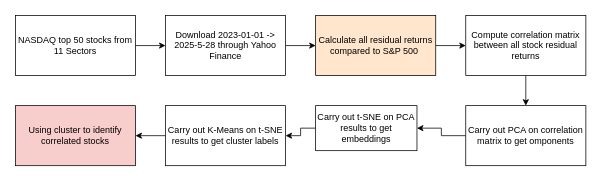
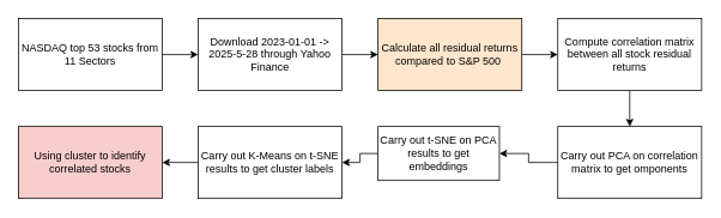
  <mxCell id="0" />
  <mxCell id="1" parent="0" />
  <mxCell id="2" style="edgeStyle=orthogonalEdgeStyle;rounded=0;orthogonalLoop=1;jettySize=auto;html=1;" edge="1" parent="1" source="3" target="5"><mxGeometry relative="1" as="geometry" /></mxCell>
- <mxCell id="3" value="NASDAQ top 50 stocks from 11 Sectors" style="rounded=0;whiteSpace=wrap;html=1;" vertex="1" parent="1"><mxGeometry x="20" y="20" width="160" height="80" as="geometry" /></mxCell>
+ <mxCell id="3" value="NASDAQ top 53 stocks from 11 Sectors" style="rounded=0;whiteSpace=wrap;html=1;" vertex="1" parent="1"><mxGeometry x="20" y="20" width="160" height="80" as="geometry" /></mxCell>
  <mxCell id="4" style="edgeStyle=orthogonalEdgeStyle;rounded=0;orthogonalLoop=1;jettySize=auto;html=1;entryX=0;entryY=0.5;entryDx=0;entryDy=0;" edge="1" parent="1" source="5" target="7"><mxGeometry relative="1" as="geometry" /></mxCell>
  <mxCell id="5" value="Download 2023-01-01 -&amp;gt; 2025-5-28 through Yahoo Finance" style="rounded=0;whiteSpace=wrap;html=1;" vertex="1" parent="1"><mxGeometry x="220" y="20" width="160" height="80" as="geometry" /></mxCell>
  <mxCell id="6" style="edgeStyle=orthogonalEdgeStyle;rounded=0;orthogonalLoop=1;jettySize=auto;html=1;entryX=0;entryY=0.5;entryDx=0;entryDy=0;" edge="1" parent="1" source="7" target="9"><mxGeometry relative="1" as="geometry" /></mxCell>
  <mxCell id="7" value="Calculate all residual returns compared to S&amp;amp;P 500&amp;nbsp;" style="rounded=0;whiteSpace=wrap;html=1;fillColor=#ffe6cc;" vertex="1" parent="1"><mxGeometry x="420" y="20" width="160" height="80" as="geometry" /></mxCell>
  <mxCell id="8" style="edgeStyle=orthogonalEdgeStyle;rounded=0;orthogonalLoop=1;jettySize=auto;html=1;entryX=0.5;entryY=0;entryDx=0;entryDy=0;" edge="1" parent="1" source="9" target="11"><mxGeometry relative="1" as="geometry" /></mxCell>
  <mxCell id="9" value="Compute correlation matrix between all stock residual returns" style="rounded=0;whiteSpace=wrap;html=1;" vertex="1" parent="1"><mxGeometry x="620" y="20" width="160" height="80" as="geometry" /></mxCell>
  <mxCell id="10" style="edgeStyle=orthogonalEdgeStyle;rounded=0;orthogonalLoop=1;jettySize=auto;html=1;" edge="1" parent="1" source="11" target="13"><mxGeometry relative="1" as="geometry" /></mxCell>
  <mxCell id="11" value="Carry out PCA on correlation matrix to get omponents" style="rounded=0;whiteSpace=wrap;html=1;" vertex="1" parent="1"><mxGeometry x="620" y="140" width="160" height="80" as="geometry" /></mxCell>
  <mxCell id="12" style="edgeStyle=orthogonalEdgeStyle;rounded=0;orthogonalLoop=1;jettySize=auto;html=1;" edge="1" parent="1" source="13" target="15"><mxGeometry relative="1" as="geometry" /></mxCell>
  <mxCell id="13" value="Carry out t-SNE on PCA results to get embeddings" style="rounded=0;whiteSpace=wrap;html=1;" vertex="1" parent="1"><mxGeometry x="420" y="140" width="135" height="60" as="geometry" /></mxCell>
  <mxCell id="14" style="edgeStyle=orthogonalEdgeStyle;rounded=0;orthogonalLoop=1;jettySize=auto;html=1;" edge="1" parent="1" source="15" target="16"><mxGeometry relative="1" as="geometry" /></mxCell>
  <mxCell id="15" value="Carry out K-Means on t-SNE results to get cluster labels" style="rounded=0;whiteSpace=wrap;html=1;" vertex="1" parent="1"><mxGeometry x="220" y="140" width="160" height="80" as="geometry" /></mxCell>
  <mxCell id="16" value="Using cluster to identify correlated stocks" style="rounded=0;whiteSpace=wrap;html=1;fillColor=#f8cecc;" vertex="1" parent="1"><mxGeometry x="20" y="140" width="160" height="80" as="geometry" /></mxCell>
